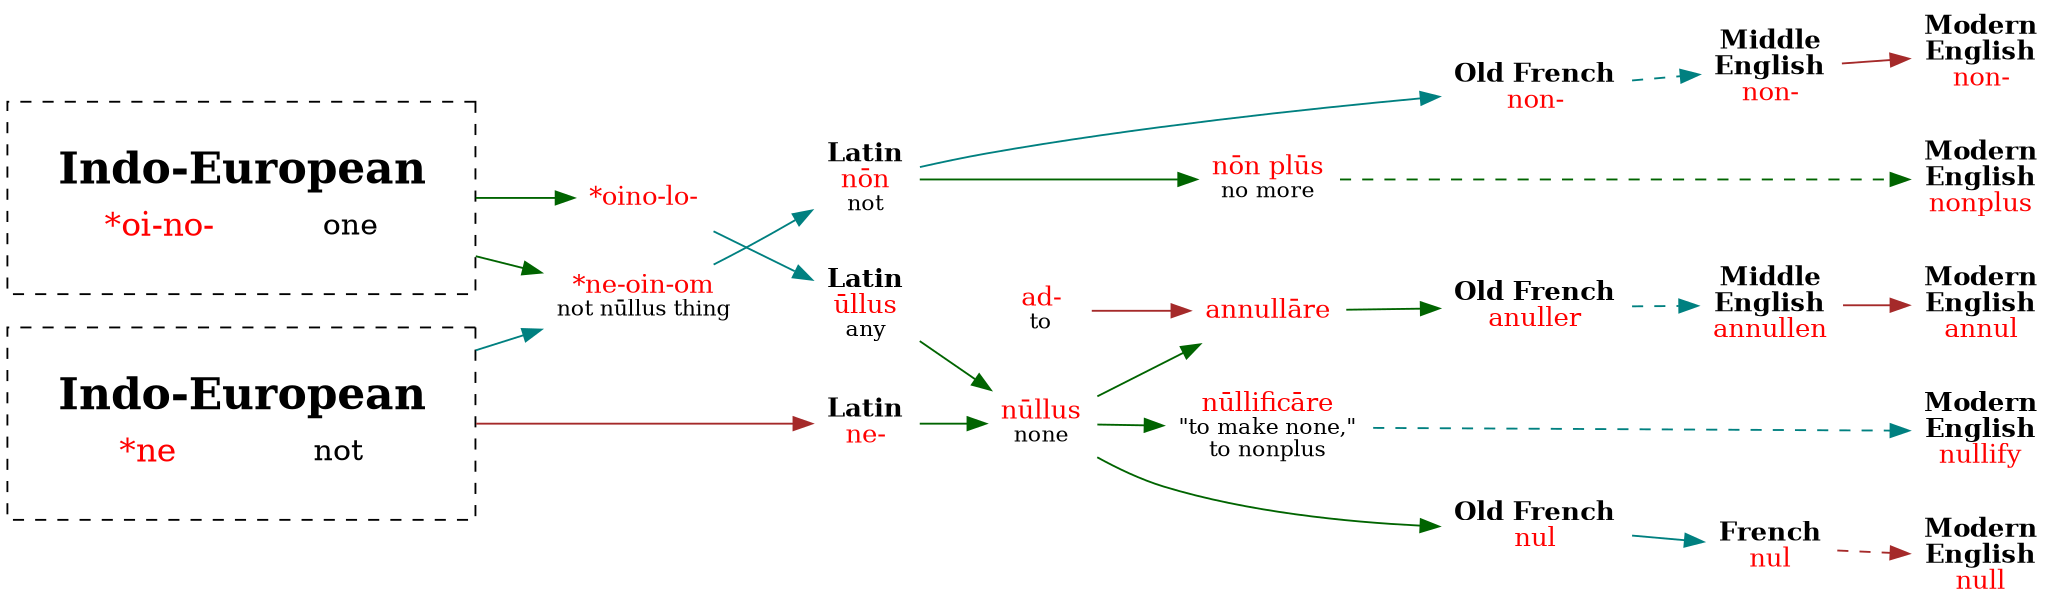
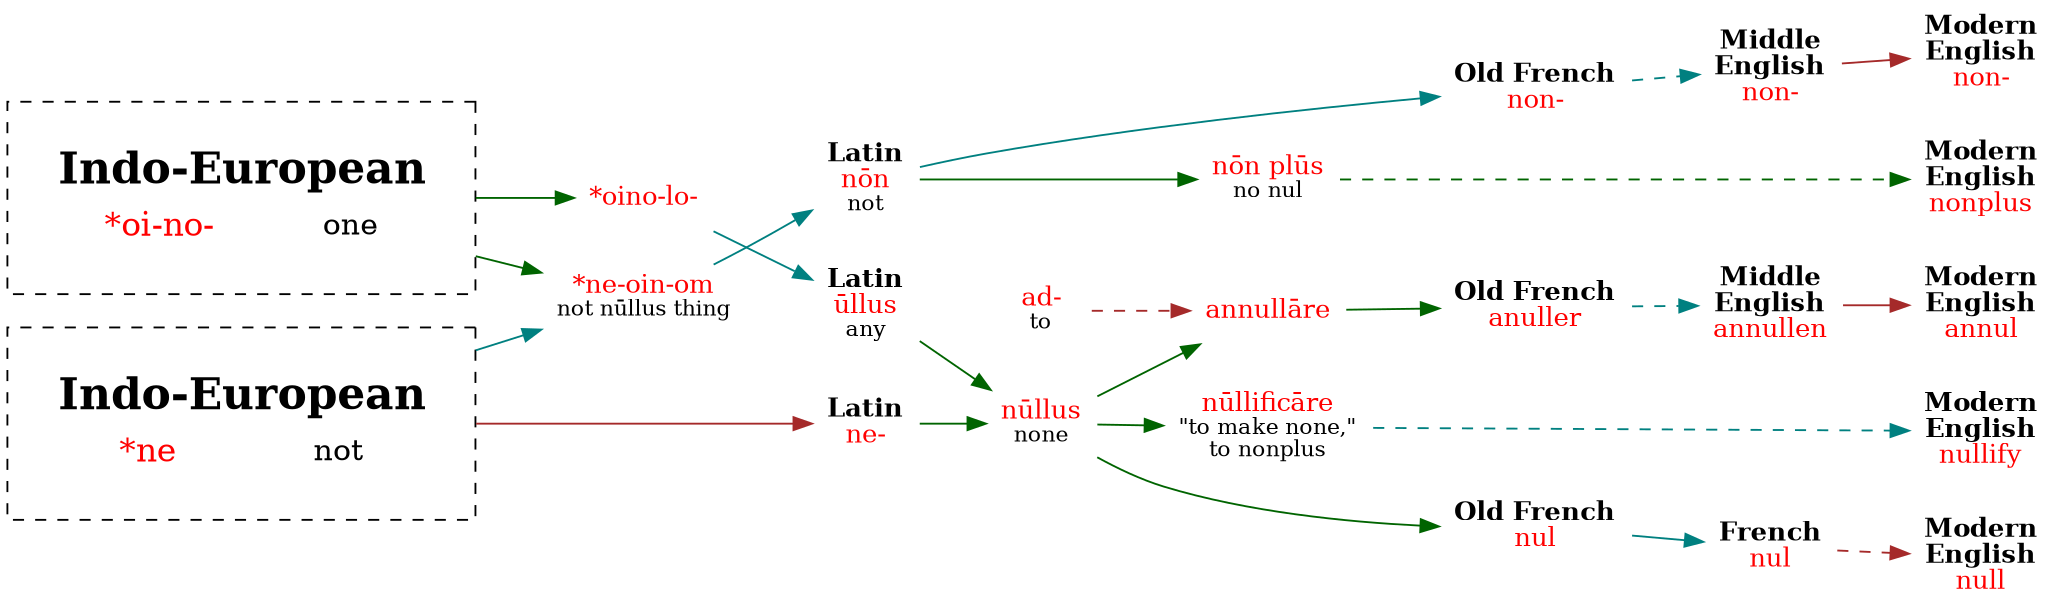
  digraph {
    rankdir=LR
    node [shape=none]
    edge [color=darkgreen]
    n1 [label=<<b>Modern<br/>English</b><br/><font color="red">null</font>>]
    n2 [label=<<b>Modern<br/>English</b><br/><font color="red">nullify</font>>]
    n3 [label=<<b>Modern<br/>English</b><br/><font color="red">annul</font>>]
    n4 [label=<<b>Modern<br/>English</b><br/><font color="red">non-</font>>]
    n5 [label=<<b>Modern<br/>English</b><br/><font color="red">nonplus</font>>]
    n6 [label=<<b>Latin</b><br/><font color="red">ne-</font>>]
    n7 [label=<<b>Latin</b><br/><font color="red">ūllus</font><br/><font point-size="12">any</font>>]
    n8 [label=<<b>Latin</b><br/><font color="red">nōn</font><br/><font point-size="12">not</font>>]
    n9 [label=<<b>Old French</b><br/><font color="red">nul</font>>]
    n10 [label=<<b>Old French</b><br/><font color="red">anuller</font>>]
    n11 [label=<<b>Old French</b><br/><font color="red">non-</font>>]
    n12 [label=<<font color="red">nūllificāre</font><br/><font point-size="12">"to make none,"<br/>to nonplus</font>>]
    n13 [label=<<font color="red">annullāre</font>>]
-   n14 [label=<<font color="red">nōn plūs</font><br/><font point-size="12">no more</font>>]
+   n14 [label=<<font color="red">nōn plūs</font><br/><font point-size="12">no nul</font>>]
    n15 [label=<<font color="red">nūllus</font><br/><font point-size="12">none</font>>]
    n16 [label=<<b>French</b><br/><font color="red">nul</font>>]
    n17 [label=<<b>Middle<br/>English</b><br/><font color="red">annullen</font>>]
    n18 [label=<<b>Middle<br/>English</b><br/><font color="red">non-</font>>]
    n19 [label=<<table border="0"><tr><td colspan="2"><font point-size="24"><b>Indo-European</b></font></td></tr><tr><td><font point-size="18" color="red">*ne</font></td><td><font point-size="16">not</font></td></tr></table>> margin=.3 peripheries=1 shape=rect style=dashed]
    n20 [label=<<font color="red">*ne-oin-om</font><br/><font point-size="12">not nūllus thing</font>>]
    n21 [label=<<table border="0"><tr><td colspan="2"><font point-size="24"><b>Indo-European</b></font></td></tr><tr><td><font point-size="18" color="red">*oi-no-</font></td><td><font point-size="16">one</font></td></tr></table>> margin=.3 peripheries=1 shape=rect style=dashed]
    n22 [label=<<font color="red">*oino-lo-</font>>]
    n23 [label=<<font color="red">ad-</font><br/><font point-size="12">to</font>>]
    subgraph sub_1 {
      rank=same
      n1
      n2
      n3
      n4
      n5
    }
    subgraph sub_2 {
      rank=same
      n6
      n7
      n8
    }
    subgraph sub_3 {
      rank=same
      n9
      n10
      n11
    }
    subgraph sub_4 {
      rank=same
      n12
      n13
      n14
    }
    n6 -> n15
    n7 -> n15
    n8 -> n11 [color=teal]
    n8 -> n14
    n9 -> n16 [color=teal]
    n10 -> n17 [color=teal style=dashed]
    n11 -> n18 [color=teal style=dashed]
    n12 -> n2 [color=teal style=dashed]
    n13 -> n10
    n14 -> n5 [style=dashed]
    n15 -> n9
    n15 -> n12
    n15 -> n13
    n16 -> n1 [color=brown style=dashed]
    n17 -> n3 [color=brown]
    n18 -> n4 [color=brown]
    n19 -> n6 [color=brown]
    n19 -> n20 [color=teal]
    n20 -> n8 [color=teal]
    n21 -> n20
    n21 -> n22
    n22 -> n7 [color=teal]
-   n23 -> n13 [color=brown]
+   n23 -> n13 [color=brown style=dashed]
  }
